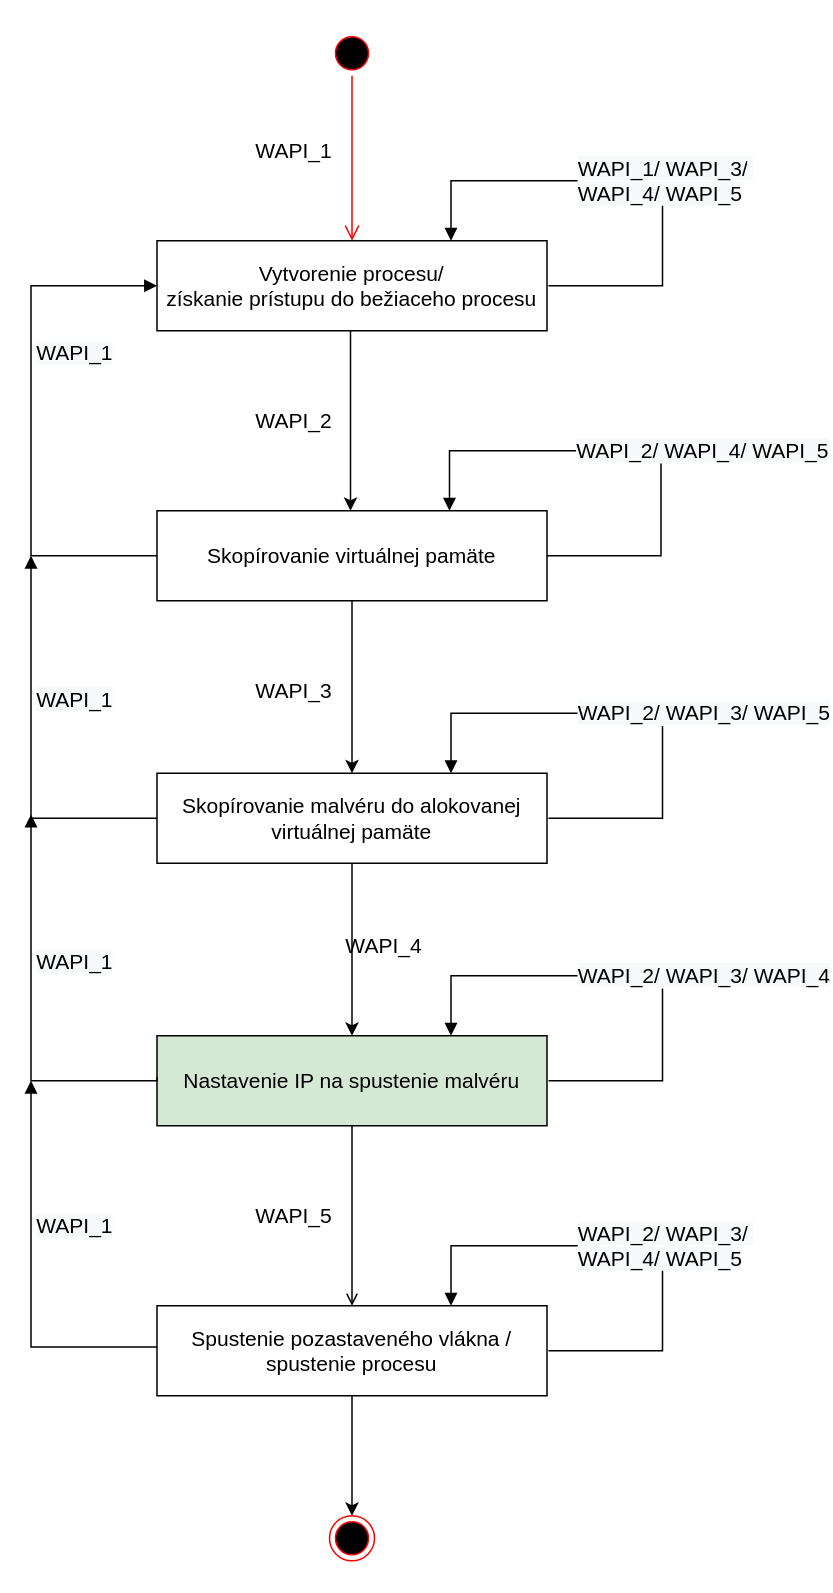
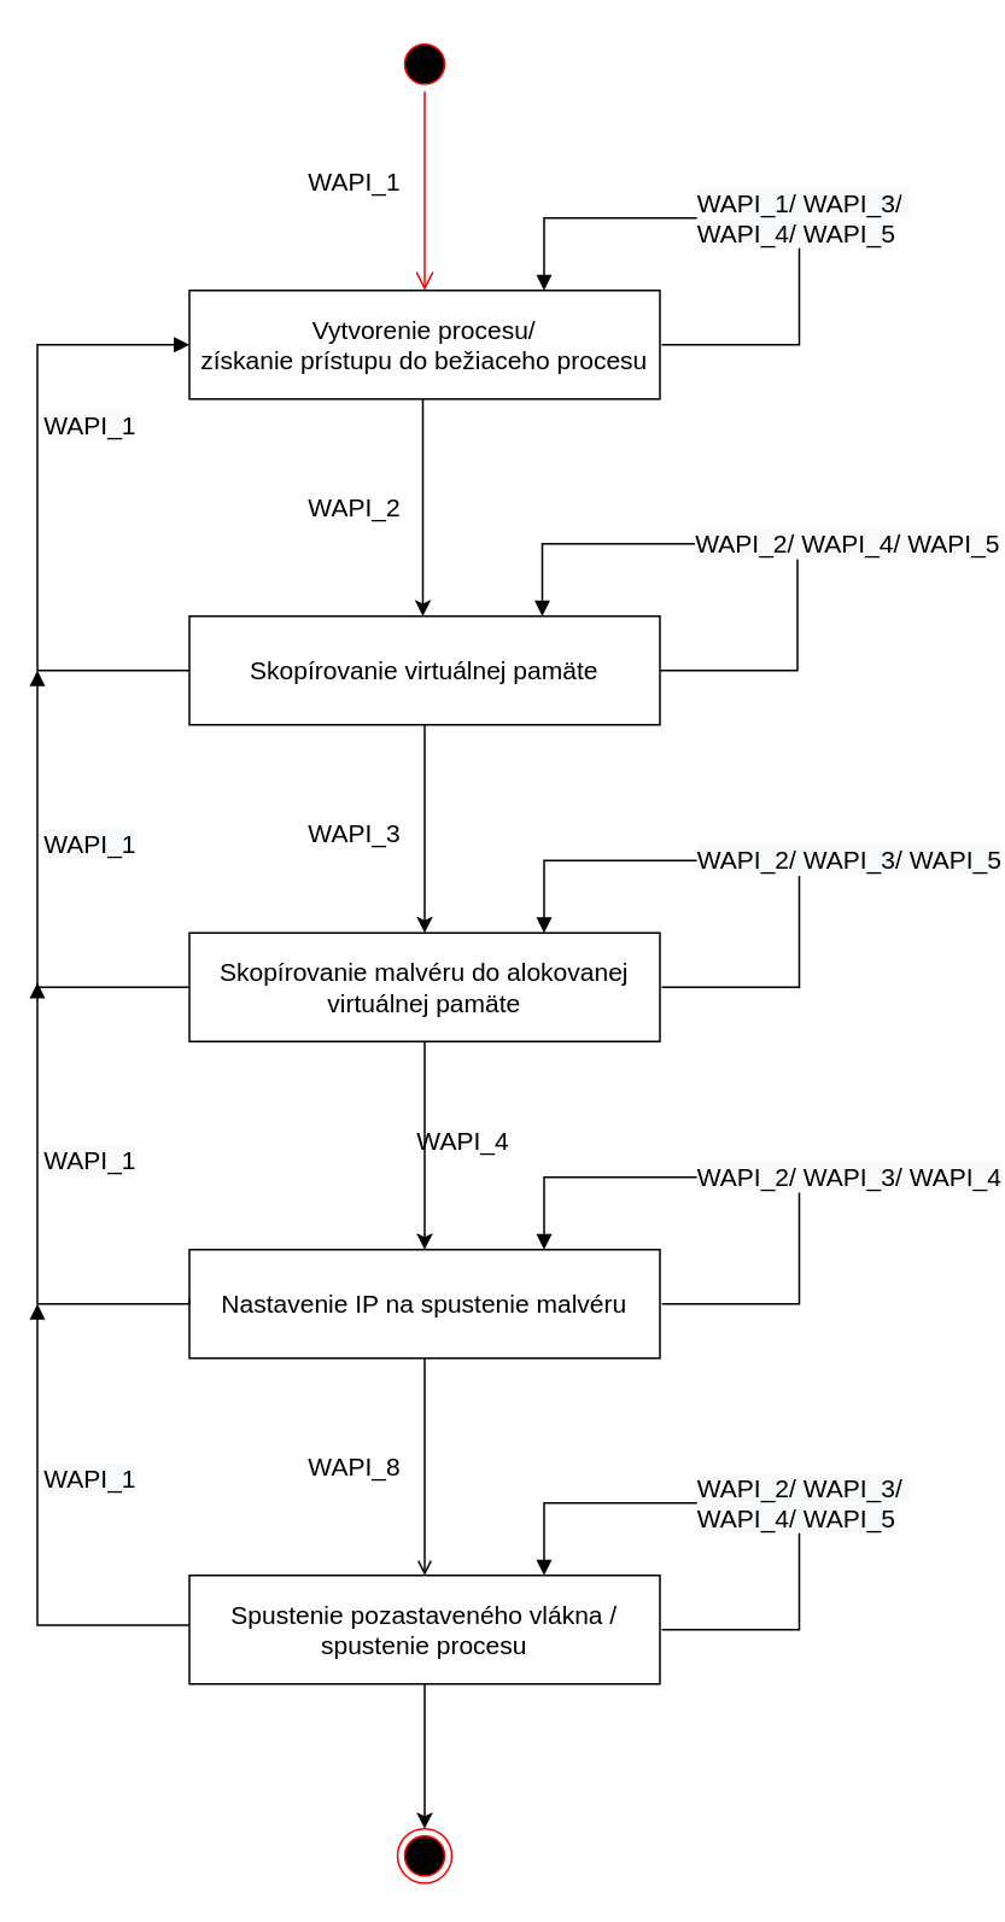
  <mxCell id="0" />
  <mxCell id="1" parent="0" />
  <mxCell id="2" style="edgeStyle=orthogonalEdgeStyle;rounded=0;orthogonalLoop=1;jettySize=auto;html=1;entryX=0.5;entryY=0;entryDx=0;entryDy=0;" parent="1" edge="1"><mxGeometry relative="1" as="geometry"><mxPoint x="233" y="220" as="sourcePoint" /><mxPoint x="233" y="340" as="targetPoint" /></mxGeometry></mxCell>
  <mxCell id="3" value="&lt;font style=&quot;font-size: 14px&quot;&gt;Vytvorenie procesu/&lt;br&gt;získanie prístupu do bežiaceho procesu&lt;/font&gt;" style="rounded=0;whiteSpace=wrap;html=1;" parent="1" vertex="1"><mxGeometry x="104" y="160" width="260" height="60" as="geometry" /></mxCell>
  <mxCell id="4" style="edgeStyle=orthogonalEdgeStyle;rounded=0;orthogonalLoop=1;jettySize=auto;html=1;entryX=0.5;entryY=0;entryDx=0;entryDy=0;" parent="1" source="5" target="7" edge="1"><mxGeometry relative="1" as="geometry" /></mxCell>
  <mxCell id="5" value="&lt;span style=&quot;font-size: 14px&quot;&gt;Skopírovanie virtuálnej pamäte&lt;/span&gt;" style="rounded=0;whiteSpace=wrap;html=1;" parent="1" vertex="1"><mxGeometry x="104" y="340" width="260" height="60" as="geometry" /></mxCell>
  <mxCell id="6" style="edgeStyle=orthogonalEdgeStyle;rounded=0;orthogonalLoop=1;jettySize=auto;html=1;entryX=0.5;entryY=0;entryDx=0;entryDy=0;" parent="1" source="7" target="9" edge="1"><mxGeometry relative="1" as="geometry" /></mxCell>
  <mxCell id="7" value="&lt;span style=&quot;font-size: 14px&quot;&gt;Skopírovanie malvéru do alokovanej virtuálnej pamäte&lt;/span&gt;" style="rounded=0;whiteSpace=wrap;html=1;" parent="1" vertex="1"><mxGeometry x="104" y="515" width="260" height="60" as="geometry" /></mxCell>
  <mxCell id="8" style="edgeStyle=orthogonalEdgeStyle;rounded=0;orthogonalLoop=1;jettySize=auto;html=1;entryX=0.5;entryY=0;entryDx=0;entryDy=0;endArrow=open;" parent="1" source="9" target="11" edge="1"><mxGeometry relative="1" as="geometry" /></mxCell>
- <mxCell id="9" value="&lt;span style=&quot;font-size: 14px&quot;&gt;Nastavenie IP na spustenie malvéru&lt;/span&gt;" style="rounded=0;whiteSpace=wrap;html=1;fillColor=#d5e8d4;" parent="1" vertex="1"><mxGeometry x="104" y="690" width="260" height="60" as="geometry" /></mxCell>
+ <mxCell id="9" value="&lt;span style=&quot;font-size: 14px&quot;&gt;Nastavenie IP na spustenie malvéru&lt;/span&gt;" style="rounded=0;whiteSpace=wrap;html=1;" parent="1" vertex="1"><mxGeometry x="104" y="690" width="260" height="60" as="geometry" /></mxCell>
  <mxCell id="10" style="edgeStyle=orthogonalEdgeStyle;rounded=0;orthogonalLoop=1;jettySize=auto;html=1;entryX=0.5;entryY=0;entryDx=0;entryDy=0;" edge="1" parent="1" source="11" target="28"><mxGeometry relative="1" as="geometry" /></mxCell>
  <mxCell id="11" value="&lt;span style=&quot;font-size: 14px&quot;&gt;Spustenie pozastaveného vlákna /&lt;br&gt;spustenie procesu&lt;br&gt;&lt;/span&gt;" style="rounded=0;whiteSpace=wrap;html=1;" parent="1" vertex="1"><mxGeometry x="104" y="870" width="260" height="60" as="geometry" /></mxCell>
  <mxCell id="12" value="&lt;span style=&quot;font-size: 14px&quot;&gt;WAPI_2&lt;/span&gt;" style="text;html=1;align=center;verticalAlign=middle;resizable=0;points=[];autosize=1;" parent="1" vertex="1"><mxGeometry x="160" y="270" width="70" height="20" as="geometry" /></mxCell>
  <mxCell id="13" value="&lt;span style=&quot;font-size: 14px&quot;&gt;WAPI_3&lt;/span&gt;" style="text;html=1;align=center;verticalAlign=middle;resizable=0;points=[];autosize=1;" parent="1" vertex="1"><mxGeometry x="160" y="450" width="70" height="20" as="geometry" /></mxCell>
  <mxCell id="14" value="&lt;span style=&quot;font-size: 14px&quot;&gt;WAPI_4&lt;/span&gt;" style="text;html=1;align=center;verticalAlign=middle;resizable=0;points=[];autosize=1;" parent="1" vertex="1"><mxGeometry x="220" y="620" width="70" height="20" as="geometry" /></mxCell>
- <mxCell id="15" value="&lt;span style=&quot;font-size: 14px&quot;&gt;WAPI_5&lt;/span&gt;" style="text;html=1;align=center;verticalAlign=middle;resizable=0;points=[];autosize=1;" parent="1" vertex="1"><mxGeometry x="160" y="800" width="70" height="20" as="geometry" /></mxCell>
+ <mxCell id="15" value="&lt;span style=&quot;font-size: 14px&quot;&gt;WAPI_8&lt;/span&gt;" style="text;html=1;align=center;verticalAlign=middle;resizable=0;points=[];autosize=1;" parent="1" vertex="1"><mxGeometry x="160" y="800" width="70" height="20" as="geometry" /></mxCell>
  <mxCell id="16" value="&lt;span style=&quot;font-size: 14px&quot;&gt;WAPI_1&lt;/span&gt;" style="text;html=1;align=center;verticalAlign=middle;resizable=0;points=[];autosize=1;" parent="1" vertex="1"><mxGeometry x="160" y="90" width="70" height="20" as="geometry" /></mxCell>
  <mxCell id="17" value="&lt;span style=&quot;font-size: 14px ; text-align: center ; background-color: rgb(248 , 249 , 250)&quot;&gt;WAPI_2/&amp;nbsp;&lt;/span&gt;&lt;span style=&quot;font-size: 14px ; text-align: center ; background-color: rgb(248 , 249 , 250)&quot;&gt;WAPI_4/&amp;nbsp;&lt;/span&gt;&lt;span style=&quot;font-size: 14px ; text-align: center ; background-color: rgb(248 , 249 , 250)&quot;&gt;WAPI_5&lt;/span&gt;" style="edgeStyle=orthogonalEdgeStyle;html=1;align=left;spacingLeft=2;endArrow=block;rounded=0;exitX=1;exitY=0.5;exitDx=0;exitDy=0;" parent="1" source="5" edge="1"><mxGeometry x="0.26" relative="1" as="geometry"><mxPoint x="225" y="620" as="sourcePoint" /><Array as="points"><mxPoint x="440" y="370" /><mxPoint x="440" y="300" /><mxPoint x="299" y="300" /></Array><mxPoint x="299" y="340" as="targetPoint" /><mxPoint as="offset" /></mxGeometry></mxCell>
  <mxCell id="18" value="&lt;span style=&quot;font-size: 14px ; text-align: center ; background-color: rgb(248 , 249 , 250)&quot;&gt;WAPI_2/&amp;nbsp;&lt;/span&gt;&lt;span style=&quot;font-size: 14px ; text-align: center ; background-color: rgb(248 , 249 , 250)&quot;&gt;WAPI_3/&amp;nbsp;&lt;/span&gt;&lt;span style=&quot;font-size: 14px ; text-align: center ; background-color: rgb(248 , 249 , 250)&quot;&gt;WAPI_5&lt;/span&gt;" style="edgeStyle=orthogonalEdgeStyle;html=1;align=left;spacingLeft=2;endArrow=block;rounded=0;exitX=1;exitY=0.5;exitDx=0;exitDy=0;" parent="1" edge="1"><mxGeometry x="0.26" relative="1" as="geometry"><mxPoint x="365" y="545" as="sourcePoint" /><Array as="points"><mxPoint x="441" y="545" /><mxPoint x="441" y="475" /><mxPoint x="300" y="475" /></Array><mxPoint x="300" y="515" as="targetPoint" /><mxPoint as="offset" /></mxGeometry></mxCell>
  <mxCell id="19" value="&lt;span style=&quot;font-size: 14px ; text-align: center ; background-color: rgb(248 , 249 , 250)&quot;&gt;WAPI_2/&amp;nbsp;&lt;/span&gt;&lt;span style=&quot;font-size: 14px ; text-align: center ; background-color: rgb(248 , 249 , 250)&quot;&gt;WAPI_3/&amp;nbsp;&lt;/span&gt;&lt;span style=&quot;font-size: 14px ; text-align: center ; background-color: rgb(248 , 249 , 250)&quot;&gt;WAPI_4&lt;/span&gt;" style="edgeStyle=orthogonalEdgeStyle;html=1;align=left;spacingLeft=2;endArrow=block;rounded=0;exitX=1;exitY=0.5;exitDx=0;exitDy=0;" parent="1" edge="1"><mxGeometry x="0.26" relative="1" as="geometry"><mxPoint x="365" y="720" as="sourcePoint" /><Array as="points"><mxPoint x="441" y="720" /><mxPoint x="441" y="650" /><mxPoint x="300" y="650" /></Array><mxPoint x="300" y="690" as="targetPoint" /><mxPoint as="offset" /></mxGeometry></mxCell>
  <mxCell id="20" value="&lt;span style=&quot;font-size: 14px ; text-align: center ; background-color: rgb(248 , 249 , 250)&quot;&gt;WAPI_2/&amp;nbsp;&lt;/span&gt;&lt;span style=&quot;font-size: 14px ; text-align: center ; background-color: rgb(248 , 249 , 250)&quot;&gt;WAPI_3/&amp;nbsp;&lt;/span&gt;&lt;span style=&quot;font-size: 14px ; text-align: center ; background-color: rgb(248 , 249 , 250)&quot;&gt;&lt;br&gt;&lt;/span&gt;&lt;span style=&quot;font-size: 14px ; text-align: center ; background-color: rgb(248 , 249 , 250)&quot;&gt;WAPI_4/&amp;nbsp;&lt;/span&gt;&lt;span style=&quot;font-size: 14px ; text-align: center ; background-color: rgb(248 , 249 , 250)&quot;&gt;WAPI_5&lt;/span&gt;" style="edgeStyle=orthogonalEdgeStyle;html=1;align=left;spacingLeft=2;endArrow=block;rounded=0;exitX=1;exitY=0.5;exitDx=0;exitDy=0;" parent="1" edge="1"><mxGeometry x="0.26" relative="1" as="geometry"><mxPoint x="365" y="900" as="sourcePoint" /><Array as="points"><mxPoint x="441" y="900" /><mxPoint x="441" y="830" /><mxPoint x="300" y="830" /></Array><mxPoint x="300" y="870" as="targetPoint" /><mxPoint as="offset" /></mxGeometry></mxCell>
  <mxCell id="21" value="&lt;span style=&quot;font-size: 14px ; text-align: center ; background-color: rgb(248 , 249 , 250)&quot;&gt;WAPI_1&lt;/span&gt;" style="edgeStyle=orthogonalEdgeStyle;html=1;align=left;spacingLeft=2;endArrow=block;rounded=0;exitX=0;exitY=0.5;exitDx=0;exitDy=0;entryX=0;entryY=0.5;entryDx=0;entryDy=0;" parent="1" source="5" target="3" edge="1"><mxGeometry x="0.26" relative="1" as="geometry"><mxPoint x="374" y="380" as="sourcePoint" /><Array as="points"><mxPoint x="20" y="370" /><mxPoint x="20" y="190" /></Array><mxPoint x="309" y="350" as="targetPoint" /><mxPoint as="offset" /></mxGeometry></mxCell>
  <mxCell id="22" value="&lt;span style=&quot;font-size: 14px ; text-align: center ; background-color: rgb(248 , 249 , 250)&quot;&gt;WAPI_1&lt;/span&gt;" style="edgeStyle=orthogonalEdgeStyle;html=1;align=left;spacingLeft=2;endArrow=block;rounded=0;exitX=0;exitY=0.5;exitDx=0;exitDy=0;" parent="1" source="7" edge="1"><mxGeometry x="0.26" relative="1" as="geometry"><mxPoint x="4" y="580" as="sourcePoint" /><Array as="points"><mxPoint x="20" y="545" /></Array><mxPoint x="20" y="370" as="targetPoint" /><mxPoint as="offset" /></mxGeometry></mxCell>
  <mxCell id="23" value="&lt;span style=&quot;font-size: 14px ; text-align: center ; background-color: rgb(248 , 249 , 250)&quot;&gt;WAPI_1&lt;/span&gt;" style="edgeStyle=orthogonalEdgeStyle;html=1;align=left;spacingLeft=2;endArrow=block;rounded=0;exitX=0;exitY=0.5;exitDx=0;exitDy=0;" parent="1" edge="1"><mxGeometry x="0.26" relative="1" as="geometry"><mxPoint x="104" y="717.5" as="sourcePoint" /><Array as="points"><mxPoint x="104" y="720" /><mxPoint x="20" y="720" /></Array><mxPoint x="20" y="542.5" as="targetPoint" /><mxPoint as="offset" /></mxGeometry></mxCell>
  <mxCell id="24" value="&lt;span style=&quot;font-size: 14px ; text-align: center ; background-color: rgb(248 , 249 , 250)&quot;&gt;WAPI_1&lt;/span&gt;" style="edgeStyle=orthogonalEdgeStyle;html=1;align=left;spacingLeft=2;endArrow=block;rounded=0;exitX=0;exitY=0.5;exitDx=0;exitDy=0;" parent="1" edge="1"><mxGeometry x="0.26" relative="1" as="geometry"><mxPoint x="104" y="897.5" as="sourcePoint" /><Array as="points"><mxPoint x="20" y="897.5" /></Array><mxPoint x="20" y="720" as="targetPoint" /><mxPoint as="offset" /></mxGeometry></mxCell>
  <mxCell id="25" value="&lt;span style=&quot;font-size: 14px ; text-align: center ; background-color: rgb(248 , 249 , 250)&quot;&gt;WAPI_1/&amp;nbsp;&lt;/span&gt;&lt;span style=&quot;font-size: 14px ; text-align: center ; background-color: rgb(248 , 249 , 250)&quot;&gt;WAPI_3/&lt;/span&gt;&lt;span style=&quot;font-size: 14px ; text-align: center ; background-color: rgb(248 , 249 , 250)&quot;&gt;&amp;nbsp;&lt;br&gt;&lt;/span&gt;&lt;span style=&quot;font-size: 14px ; text-align: center ; background-color: rgb(248 , 249 , 250)&quot;&gt;WAPI_4/&amp;nbsp;&lt;/span&gt;&lt;span style=&quot;font-size: 14px ; text-align: center ; background-color: rgb(248 , 249 , 250)&quot;&gt;WAPI_5&lt;/span&gt;" style="edgeStyle=orthogonalEdgeStyle;html=1;align=left;spacingLeft=2;endArrow=block;rounded=0;exitX=1;exitY=0.5;exitDx=0;exitDy=0;" edge="1" parent="1"><mxGeometry x="0.26" relative="1" as="geometry"><mxPoint x="365" y="190" as="sourcePoint" /><Array as="points"><mxPoint x="441" y="190" /><mxPoint x="441" y="120" /><mxPoint x="300" y="120" /></Array><mxPoint x="300" y="160" as="targetPoint" /><mxPoint as="offset" /></mxGeometry></mxCell>
  <mxCell id="26" value="" style="ellipse;html=1;shape=startState;fillColor=#000000;strokeColor=#ff0000;" vertex="1" parent="1"><mxGeometry x="219" y="20" width="30" height="30" as="geometry" /></mxCell>
  <mxCell id="27" value="" style="edgeStyle=orthogonalEdgeStyle;html=1;verticalAlign=bottom;endArrow=open;endSize=8;strokeColor=#ff0000;entryX=0.5;entryY=0;entryDx=0;entryDy=0;" edge="1" source="26" parent="1" target="3"><mxGeometry relative="1" as="geometry"><mxPoint x="234" y="110" as="targetPoint" /></mxGeometry></mxCell>
  <mxCell id="28" value="" style="ellipse;html=1;shape=endState;fillColor=#000000;strokeColor=#ff0000;" vertex="1" parent="1"><mxGeometry x="219" y="1010" width="30" height="30" as="geometry" /></mxCell>
